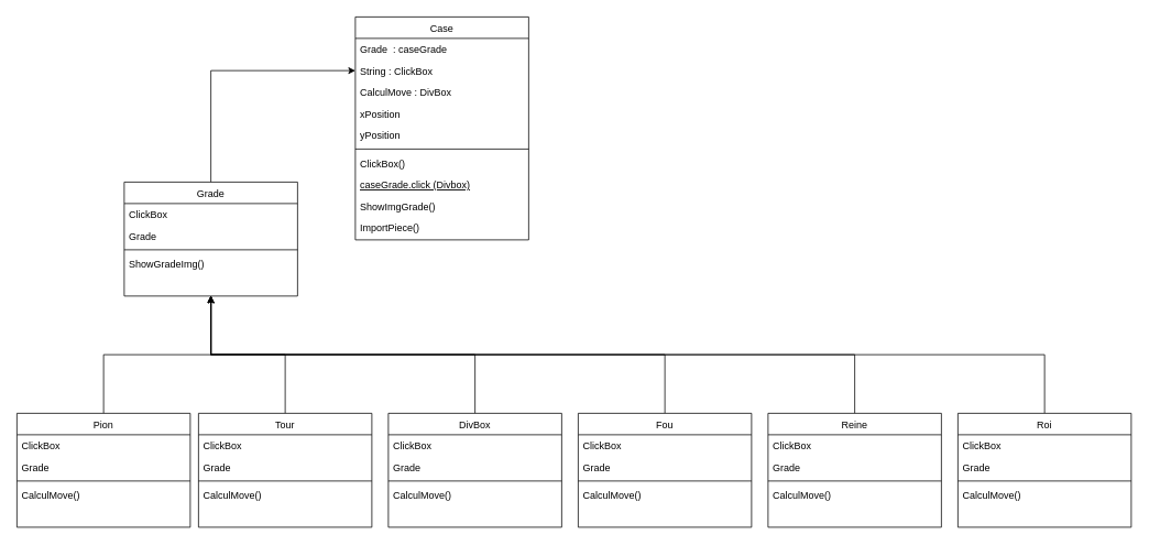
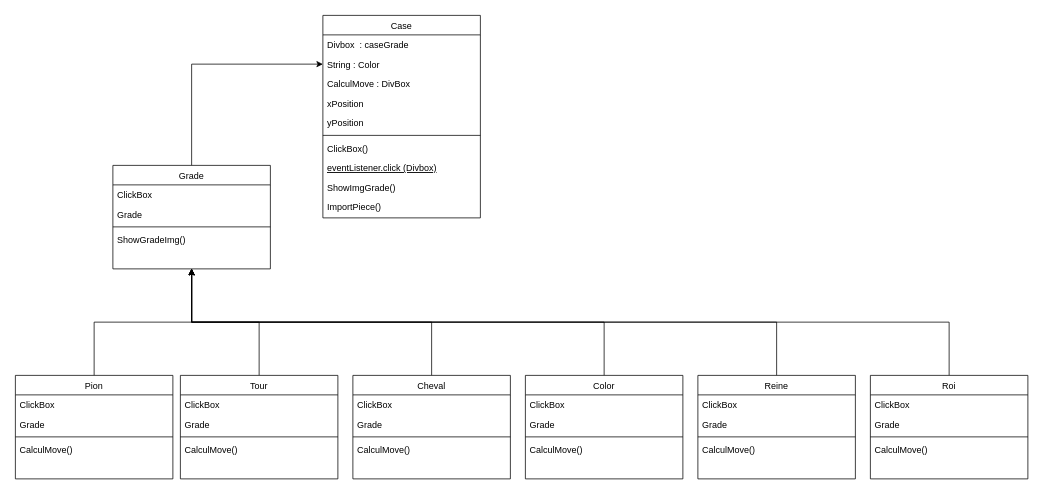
  <mxCell id="0" />
  <mxCell id="1" parent="0" />
  <mxCell id="2" value="Case" style="swimlane;fontStyle=0;align=center;verticalAlign=top;childLayout=stackLayout;horizontal=1;startSize=26;horizontalStack=0;resizeParent=1;resizeLast=0;collapsible=1;marginBottom=0;rounded=0;shadow=0;strokeWidth=1;" parent="1" vertex="1"><mxGeometry x="430" y="20" width="210" height="270" as="geometry"><mxRectangle x="130" y="380" width="160" height="26" as="alternateBounds" /></mxGeometry></mxCell>
- <mxCell id="3" value="Grade  : caseGrade" style="text;align=left;verticalAlign=top;spacingLeft=4;spacingRight=4;overflow=hidden;rotatable=0;points=[[0,0.5],[1,0.5]];portConstraint=eastwest;" parent="2" vertex="1"><mxGeometry y="26" width="210" height="26" as="geometry" /></mxCell>
- <mxCell id="4" value="String : ClickBox" style="text;align=left;verticalAlign=top;spacingLeft=4;spacingRight=4;overflow=hidden;rotatable=0;points=[[0,0.5],[1,0.5]];portConstraint=eastwest;" parent="2" vertex="1"><mxGeometry y="52" width="210" height="26" as="geometry" /></mxCell>
+ <mxCell id="3" value="Divbox  : caseGrade" style="text;align=left;verticalAlign=top;spacingLeft=4;spacingRight=4;overflow=hidden;rotatable=0;points=[[0,0.5],[1,0.5]];portConstraint=eastwest;" parent="2" vertex="1"><mxGeometry y="26" width="210" height="26" as="geometry" /></mxCell>
+ <mxCell id="4" value="String : Color" style="text;align=left;verticalAlign=top;spacingLeft=4;spacingRight=4;overflow=hidden;rotatable=0;points=[[0,0.5],[1,0.5]];portConstraint=eastwest;" parent="2" vertex="1"><mxGeometry y="52" width="210" height="26" as="geometry" /></mxCell>
  <mxCell id="5" value="CalculMove : DivBox" style="text;align=left;verticalAlign=top;spacingLeft=4;spacingRight=4;overflow=hidden;rotatable=0;points=[[0,0.5],[1,0.5]];portConstraint=eastwest;rounded=0;shadow=0;html=0;" vertex="1" parent="2"><mxGeometry y="78" width="210" height="26" as="geometry" /></mxCell>
  <mxCell id="6" value="xPosition" style="text;align=left;verticalAlign=top;spacingLeft=4;spacingRight=4;overflow=hidden;rotatable=0;points=[[0,0.5],[1,0.5]];portConstraint=eastwest;rounded=0;shadow=0;html=0;" vertex="1" parent="2"><mxGeometry y="104" width="210" height="26" as="geometry" /></mxCell>
  <mxCell id="7" value="yPosition" style="text;align=left;verticalAlign=top;spacingLeft=4;spacingRight=4;overflow=hidden;rotatable=0;points=[[0,0.5],[1,0.5]];portConstraint=eastwest;rounded=0;shadow=0;html=0;" parent="2" vertex="1"><mxGeometry y="130" width="210" height="26" as="geometry" /></mxCell>
  <mxCell id="8" value="" style="line;html=1;strokeWidth=1;align=left;verticalAlign=middle;spacingTop=-1;spacingLeft=3;spacingRight=3;rotatable=0;labelPosition=right;points=[];portConstraint=eastwest;" parent="2" vertex="1"><mxGeometry y="156" width="210" height="8" as="geometry" /></mxCell>
  <mxCell id="9" value="ClickBox()" style="text;align=left;verticalAlign=top;spacingLeft=4;spacingRight=4;overflow=hidden;rotatable=0;points=[[0,0.5],[1,0.5]];portConstraint=eastwest;" parent="2" vertex="1"><mxGeometry y="164" width="210" height="26" as="geometry" /></mxCell>
- <mxCell id="10" value="caseGrade.click (Divbox)" style="text;align=left;verticalAlign=top;spacingLeft=4;spacingRight=4;overflow=hidden;rotatable=0;points=[[0,0.5],[1,0.5]];portConstraint=eastwest;fontStyle=4" parent="2" vertex="1"><mxGeometry y="190" width="210" height="26" as="geometry" /></mxCell>
+ <mxCell id="10" value="eventListener.click (Divbox)" style="text;align=left;verticalAlign=top;spacingLeft=4;spacingRight=4;overflow=hidden;rotatable=0;points=[[0,0.5],[1,0.5]];portConstraint=eastwest;fontStyle=4" parent="2" vertex="1"><mxGeometry y="190" width="210" height="26" as="geometry" /></mxCell>
  <mxCell id="11" value="ShowImgGrade()" style="text;align=left;verticalAlign=top;spacingLeft=4;spacingRight=4;overflow=hidden;rotatable=0;points=[[0,0.5],[1,0.5]];portConstraint=eastwest;" parent="2" vertex="1"><mxGeometry y="216" width="210" height="26" as="geometry" /></mxCell>
  <mxCell id="12" value="ImportPiece()" style="text;align=left;verticalAlign=top;spacingLeft=4;spacingRight=4;overflow=hidden;rotatable=0;points=[[0,0.5],[1,0.5]];portConstraint=eastwest;" parent="2" vertex="1"><mxGeometry y="242" width="210" height="26" as="geometry" /></mxCell>
  <mxCell id="13" style="edgeStyle=orthogonalEdgeStyle;rounded=0;orthogonalLoop=1;jettySize=auto;html=1;exitX=0.5;exitY=0;exitDx=0;exitDy=0;entryX=0;entryY=0.5;entryDx=0;entryDy=0;" parent="1" source="14" target="4" edge="1"><mxGeometry relative="1" as="geometry" /></mxCell>
  <mxCell id="14" value="Grade" style="swimlane;fontStyle=0;align=center;verticalAlign=top;childLayout=stackLayout;horizontal=1;startSize=26;horizontalStack=0;resizeParent=1;resizeLast=0;collapsible=1;marginBottom=0;rounded=0;shadow=0;strokeWidth=1;" parent="1" vertex="1"><mxGeometry x="150" y="220" width="210" height="138" as="geometry"><mxRectangle x="130" y="380" width="160" height="26" as="alternateBounds" /></mxGeometry></mxCell>
  <mxCell id="15" value="ClickBox" style="text;align=left;verticalAlign=top;spacingLeft=4;spacingRight=4;overflow=hidden;rotatable=0;points=[[0,0.5],[1,0.5]];portConstraint=eastwest;rounded=0;shadow=0;html=0;" parent="14" vertex="1"><mxGeometry y="26" width="210" height="26" as="geometry" /></mxCell>
  <mxCell id="16" value="Grade " style="text;align=left;verticalAlign=top;spacingLeft=4;spacingRight=4;overflow=hidden;rotatable=0;points=[[0,0.5],[1,0.5]];portConstraint=eastwest;" parent="14" vertex="1"><mxGeometry y="52" width="210" height="26" as="geometry" /></mxCell>
  <mxCell id="17" value="" style="line;html=1;strokeWidth=1;align=left;verticalAlign=middle;spacingTop=-1;spacingLeft=3;spacingRight=3;rotatable=0;labelPosition=right;points=[];portConstraint=eastwest;" parent="14" vertex="1"><mxGeometry y="78" width="210" height="8" as="geometry" /></mxCell>
  <mxCell id="18" value="ShowGradeImg()" style="text;align=left;verticalAlign=top;spacingLeft=4;spacingRight=4;overflow=hidden;rotatable=0;points=[[0,0.5],[1,0.5]];portConstraint=eastwest;" parent="14" vertex="1"><mxGeometry y="86" width="210" height="26" as="geometry" /></mxCell>
  <mxCell id="19" style="edgeStyle=orthogonalEdgeStyle;rounded=0;orthogonalLoop=1;jettySize=auto;html=1;exitX=0.5;exitY=0;exitDx=0;exitDy=0;entryX=0.5;entryY=1;entryDx=0;entryDy=0;" parent="1" source="20" target="14" edge="1"><mxGeometry relative="1" as="geometry" /></mxCell>
  <mxCell id="20" value="Pion" style="swimlane;fontStyle=0;align=center;verticalAlign=top;childLayout=stackLayout;horizontal=1;startSize=26;horizontalStack=0;resizeParent=1;resizeLast=0;collapsible=1;marginBottom=0;rounded=0;shadow=0;strokeWidth=1;" parent="1" vertex="1"><mxGeometry x="20" y="500" width="210" height="138" as="geometry"><mxRectangle x="130" y="380" width="160" height="26" as="alternateBounds" /></mxGeometry></mxCell>
  <mxCell id="21" value="ClickBox" style="text;align=left;verticalAlign=top;spacingLeft=4;spacingRight=4;overflow=hidden;rotatable=0;points=[[0,0.5],[1,0.5]];portConstraint=eastwest;rounded=0;shadow=0;html=0;" parent="20" vertex="1"><mxGeometry y="26" width="210" height="26" as="geometry" /></mxCell>
  <mxCell id="22" value="Grade " style="text;align=left;verticalAlign=top;spacingLeft=4;spacingRight=4;overflow=hidden;rotatable=0;points=[[0,0.5],[1,0.5]];portConstraint=eastwest;" parent="20" vertex="1"><mxGeometry y="52" width="210" height="26" as="geometry" /></mxCell>
  <mxCell id="23" value="" style="line;html=1;strokeWidth=1;align=left;verticalAlign=middle;spacingTop=-1;spacingLeft=3;spacingRight=3;rotatable=0;labelPosition=right;points=[];portConstraint=eastwest;" parent="20" vertex="1"><mxGeometry y="78" width="210" height="8" as="geometry" /></mxCell>
  <mxCell id="24" value="CalculMove()" style="text;align=left;verticalAlign=top;spacingLeft=4;spacingRight=4;overflow=hidden;rotatable=0;points=[[0,0.5],[1,0.5]];portConstraint=eastwest;" parent="20" vertex="1"><mxGeometry y="86" width="210" height="26" as="geometry" /></mxCell>
  <mxCell id="25" style="edgeStyle=orthogonalEdgeStyle;rounded=0;orthogonalLoop=1;jettySize=auto;html=1;exitX=0.5;exitY=0;exitDx=0;exitDy=0;entryX=0.5;entryY=1;entryDx=0;entryDy=0;" parent="1" source="26" target="14" edge="1"><mxGeometry relative="1" as="geometry" /></mxCell>
  <mxCell id="26" value="Tour" style="swimlane;fontStyle=0;align=center;verticalAlign=top;childLayout=stackLayout;horizontal=1;startSize=26;horizontalStack=0;resizeParent=1;resizeLast=0;collapsible=1;marginBottom=0;rounded=0;shadow=0;strokeWidth=1;" parent="1" vertex="1"><mxGeometry x="240" y="500" width="210" height="138" as="geometry"><mxRectangle x="130" y="380" width="160" height="26" as="alternateBounds" /></mxGeometry></mxCell>
  <mxCell id="27" value="ClickBox" style="text;align=left;verticalAlign=top;spacingLeft=4;spacingRight=4;overflow=hidden;rotatable=0;points=[[0,0.5],[1,0.5]];portConstraint=eastwest;rounded=0;shadow=0;html=0;" parent="26" vertex="1"><mxGeometry y="26" width="210" height="26" as="geometry" /></mxCell>
  <mxCell id="28" value="Grade " style="text;align=left;verticalAlign=top;spacingLeft=4;spacingRight=4;overflow=hidden;rotatable=0;points=[[0,0.5],[1,0.5]];portConstraint=eastwest;" parent="26" vertex="1"><mxGeometry y="52" width="210" height="26" as="geometry" /></mxCell>
  <mxCell id="29" value="" style="line;html=1;strokeWidth=1;align=left;verticalAlign=middle;spacingTop=-1;spacingLeft=3;spacingRight=3;rotatable=0;labelPosition=right;points=[];portConstraint=eastwest;" parent="26" vertex="1"><mxGeometry y="78" width="210" height="8" as="geometry" /></mxCell>
  <mxCell id="30" value="CalculMove()" style="text;align=left;verticalAlign=top;spacingLeft=4;spacingRight=4;overflow=hidden;rotatable=0;points=[[0,0.5],[1,0.5]];portConstraint=eastwest;" parent="26" vertex="1"><mxGeometry y="86" width="210" height="26" as="geometry" /></mxCell>
  <mxCell id="31" style="edgeStyle=orthogonalEdgeStyle;rounded=0;orthogonalLoop=1;jettySize=auto;html=1;exitX=0.5;exitY=0;exitDx=0;exitDy=0;entryX=0.5;entryY=1;entryDx=0;entryDy=0;" parent="1" source="32" target="14" edge="1"><mxGeometry relative="1" as="geometry" /></mxCell>
- <mxCell id="32" value="DivBox" style="swimlane;fontStyle=0;align=center;verticalAlign=top;childLayout=stackLayout;horizontal=1;startSize=26;horizontalStack=0;resizeParent=1;resizeLast=0;collapsible=1;marginBottom=0;rounded=0;shadow=0;strokeWidth=1;" parent="1" vertex="1"><mxGeometry x="470" y="500" width="210" height="138" as="geometry"><mxRectangle x="130" y="380" width="160" height="26" as="alternateBounds" /></mxGeometry></mxCell>
+ <mxCell id="32" value="Cheval" style="swimlane;fontStyle=0;align=center;verticalAlign=top;childLayout=stackLayout;horizontal=1;startSize=26;horizontalStack=0;resizeParent=1;resizeLast=0;collapsible=1;marginBottom=0;rounded=0;shadow=0;strokeWidth=1;" parent="1" vertex="1"><mxGeometry x="470" y="500" width="210" height="138" as="geometry"><mxRectangle x="130" y="380" width="160" height="26" as="alternateBounds" /></mxGeometry></mxCell>
  <mxCell id="33" value="ClickBox" style="text;align=left;verticalAlign=top;spacingLeft=4;spacingRight=4;overflow=hidden;rotatable=0;points=[[0,0.5],[1,0.5]];portConstraint=eastwest;rounded=0;shadow=0;html=0;" parent="32" vertex="1"><mxGeometry y="26" width="210" height="26" as="geometry" /></mxCell>
  <mxCell id="34" value="Grade " style="text;align=left;verticalAlign=top;spacingLeft=4;spacingRight=4;overflow=hidden;rotatable=0;points=[[0,0.5],[1,0.5]];portConstraint=eastwest;" parent="32" vertex="1"><mxGeometry y="52" width="210" height="26" as="geometry" /></mxCell>
  <mxCell id="35" value="" style="line;html=1;strokeWidth=1;align=left;verticalAlign=middle;spacingTop=-1;spacingLeft=3;spacingRight=3;rotatable=0;labelPosition=right;points=[];portConstraint=eastwest;" parent="32" vertex="1"><mxGeometry y="78" width="210" height="8" as="geometry" /></mxCell>
  <mxCell id="36" value="CalculMove()" style="text;align=left;verticalAlign=top;spacingLeft=4;spacingRight=4;overflow=hidden;rotatable=0;points=[[0,0.5],[1,0.5]];portConstraint=eastwest;" parent="32" vertex="1"><mxGeometry y="86" width="210" height="26" as="geometry" /></mxCell>
  <mxCell id="37" style="edgeStyle=orthogonalEdgeStyle;rounded=0;orthogonalLoop=1;jettySize=auto;html=1;exitX=0.5;exitY=0;exitDx=0;exitDy=0;entryX=0.5;entryY=1;entryDx=0;entryDy=0;" parent="1" source="38" target="14" edge="1"><mxGeometry relative="1" as="geometry" /></mxCell>
- <mxCell id="38" value="Fou" style="swimlane;fontStyle=0;align=center;verticalAlign=top;childLayout=stackLayout;horizontal=1;startSize=26;horizontalStack=0;resizeParent=1;resizeLast=0;collapsible=1;marginBottom=0;rounded=0;shadow=0;strokeWidth=1;" parent="1" vertex="1"><mxGeometry x="700" y="500" width="210" height="138" as="geometry"><mxRectangle x="130" y="380" width="160" height="26" as="alternateBounds" /></mxGeometry></mxCell>
+ <mxCell id="38" value="Color" style="swimlane;fontStyle=0;align=center;verticalAlign=top;childLayout=stackLayout;horizontal=1;startSize=26;horizontalStack=0;resizeParent=1;resizeLast=0;collapsible=1;marginBottom=0;rounded=0;shadow=0;strokeWidth=1;" parent="1" vertex="1"><mxGeometry x="700" y="500" width="210" height="138" as="geometry"><mxRectangle x="130" y="380" width="160" height="26" as="alternateBounds" /></mxGeometry></mxCell>
  <mxCell id="39" value="ClickBox" style="text;align=left;verticalAlign=top;spacingLeft=4;spacingRight=4;overflow=hidden;rotatable=0;points=[[0,0.5],[1,0.5]];portConstraint=eastwest;rounded=0;shadow=0;html=0;" parent="38" vertex="1"><mxGeometry y="26" width="210" height="26" as="geometry" /></mxCell>
  <mxCell id="40" value="Grade " style="text;align=left;verticalAlign=top;spacingLeft=4;spacingRight=4;overflow=hidden;rotatable=0;points=[[0,0.5],[1,0.5]];portConstraint=eastwest;" parent="38" vertex="1"><mxGeometry y="52" width="210" height="26" as="geometry" /></mxCell>
  <mxCell id="41" value="" style="line;html=1;strokeWidth=1;align=left;verticalAlign=middle;spacingTop=-1;spacingLeft=3;spacingRight=3;rotatable=0;labelPosition=right;points=[];portConstraint=eastwest;" parent="38" vertex="1"><mxGeometry y="78" width="210" height="8" as="geometry" /></mxCell>
  <mxCell id="42" value="CalculMove()" style="text;align=left;verticalAlign=top;spacingLeft=4;spacingRight=4;overflow=hidden;rotatable=0;points=[[0,0.5],[1,0.5]];portConstraint=eastwest;" parent="38" vertex="1"><mxGeometry y="86" width="210" height="26" as="geometry" /></mxCell>
  <mxCell id="43" style="edgeStyle=orthogonalEdgeStyle;rounded=0;orthogonalLoop=1;jettySize=auto;html=1;exitX=0.5;exitY=0;exitDx=0;exitDy=0;entryX=0.5;entryY=1;entryDx=0;entryDy=0;" parent="1" source="44" target="14" edge="1"><mxGeometry relative="1" as="geometry" /></mxCell>
  <mxCell id="44" value="Reine" style="swimlane;fontStyle=0;align=center;verticalAlign=top;childLayout=stackLayout;horizontal=1;startSize=26;horizontalStack=0;resizeParent=1;resizeLast=0;collapsible=1;marginBottom=0;rounded=0;shadow=0;strokeWidth=1;" parent="1" vertex="1"><mxGeometry x="930" y="500" width="210" height="138" as="geometry"><mxRectangle x="130" y="380" width="160" height="26" as="alternateBounds" /></mxGeometry></mxCell>
  <mxCell id="45" value="ClickBox" style="text;align=left;verticalAlign=top;spacingLeft=4;spacingRight=4;overflow=hidden;rotatable=0;points=[[0,0.5],[1,0.5]];portConstraint=eastwest;rounded=0;shadow=0;html=0;" parent="44" vertex="1"><mxGeometry y="26" width="210" height="26" as="geometry" /></mxCell>
  <mxCell id="46" value="Grade " style="text;align=left;verticalAlign=top;spacingLeft=4;spacingRight=4;overflow=hidden;rotatable=0;points=[[0,0.5],[1,0.5]];portConstraint=eastwest;" parent="44" vertex="1"><mxGeometry y="52" width="210" height="26" as="geometry" /></mxCell>
  <mxCell id="47" value="" style="line;html=1;strokeWidth=1;align=left;verticalAlign=middle;spacingTop=-1;spacingLeft=3;spacingRight=3;rotatable=0;labelPosition=right;points=[];portConstraint=eastwest;" parent="44" vertex="1"><mxGeometry y="78" width="210" height="8" as="geometry" /></mxCell>
  <mxCell id="48" value="CalculMove()" style="text;align=left;verticalAlign=top;spacingLeft=4;spacingRight=4;overflow=hidden;rotatable=0;points=[[0,0.5],[1,0.5]];portConstraint=eastwest;" parent="44" vertex="1"><mxGeometry y="86" width="210" height="26" as="geometry" /></mxCell>
  <mxCell id="49" style="edgeStyle=orthogonalEdgeStyle;rounded=0;orthogonalLoop=1;jettySize=auto;html=1;exitX=0.5;exitY=0;exitDx=0;exitDy=0;entryX=0.5;entryY=1;entryDx=0;entryDy=0;" parent="1" source="50" target="14" edge="1"><mxGeometry relative="1" as="geometry" /></mxCell>
  <mxCell id="50" value="Roi" style="swimlane;fontStyle=0;align=center;verticalAlign=top;childLayout=stackLayout;horizontal=1;startSize=26;horizontalStack=0;resizeParent=1;resizeLast=0;collapsible=1;marginBottom=0;rounded=0;shadow=0;strokeWidth=1;" parent="1" vertex="1"><mxGeometry x="1160" y="500" width="210" height="138" as="geometry"><mxRectangle x="130" y="380" width="160" height="26" as="alternateBounds" /></mxGeometry></mxCell>
  <mxCell id="51" value="ClickBox" style="text;align=left;verticalAlign=top;spacingLeft=4;spacingRight=4;overflow=hidden;rotatable=0;points=[[0,0.5],[1,0.5]];portConstraint=eastwest;rounded=0;shadow=0;html=0;" parent="50" vertex="1"><mxGeometry y="26" width="210" height="26" as="geometry" /></mxCell>
  <mxCell id="52" value="Grade " style="text;align=left;verticalAlign=top;spacingLeft=4;spacingRight=4;overflow=hidden;rotatable=0;points=[[0,0.5],[1,0.5]];portConstraint=eastwest;" parent="50" vertex="1"><mxGeometry y="52" width="210" height="26" as="geometry" /></mxCell>
  <mxCell id="53" value="" style="line;html=1;strokeWidth=1;align=left;verticalAlign=middle;spacingTop=-1;spacingLeft=3;spacingRight=3;rotatable=0;labelPosition=right;points=[];portConstraint=eastwest;" parent="50" vertex="1"><mxGeometry y="78" width="210" height="8" as="geometry" /></mxCell>
  <mxCell id="54" value="CalculMove()" style="text;align=left;verticalAlign=top;spacingLeft=4;spacingRight=4;overflow=hidden;rotatable=0;points=[[0,0.5],[1,0.5]];portConstraint=eastwest;" parent="50" vertex="1"><mxGeometry y="86" width="210" height="26" as="geometry" /></mxCell>
